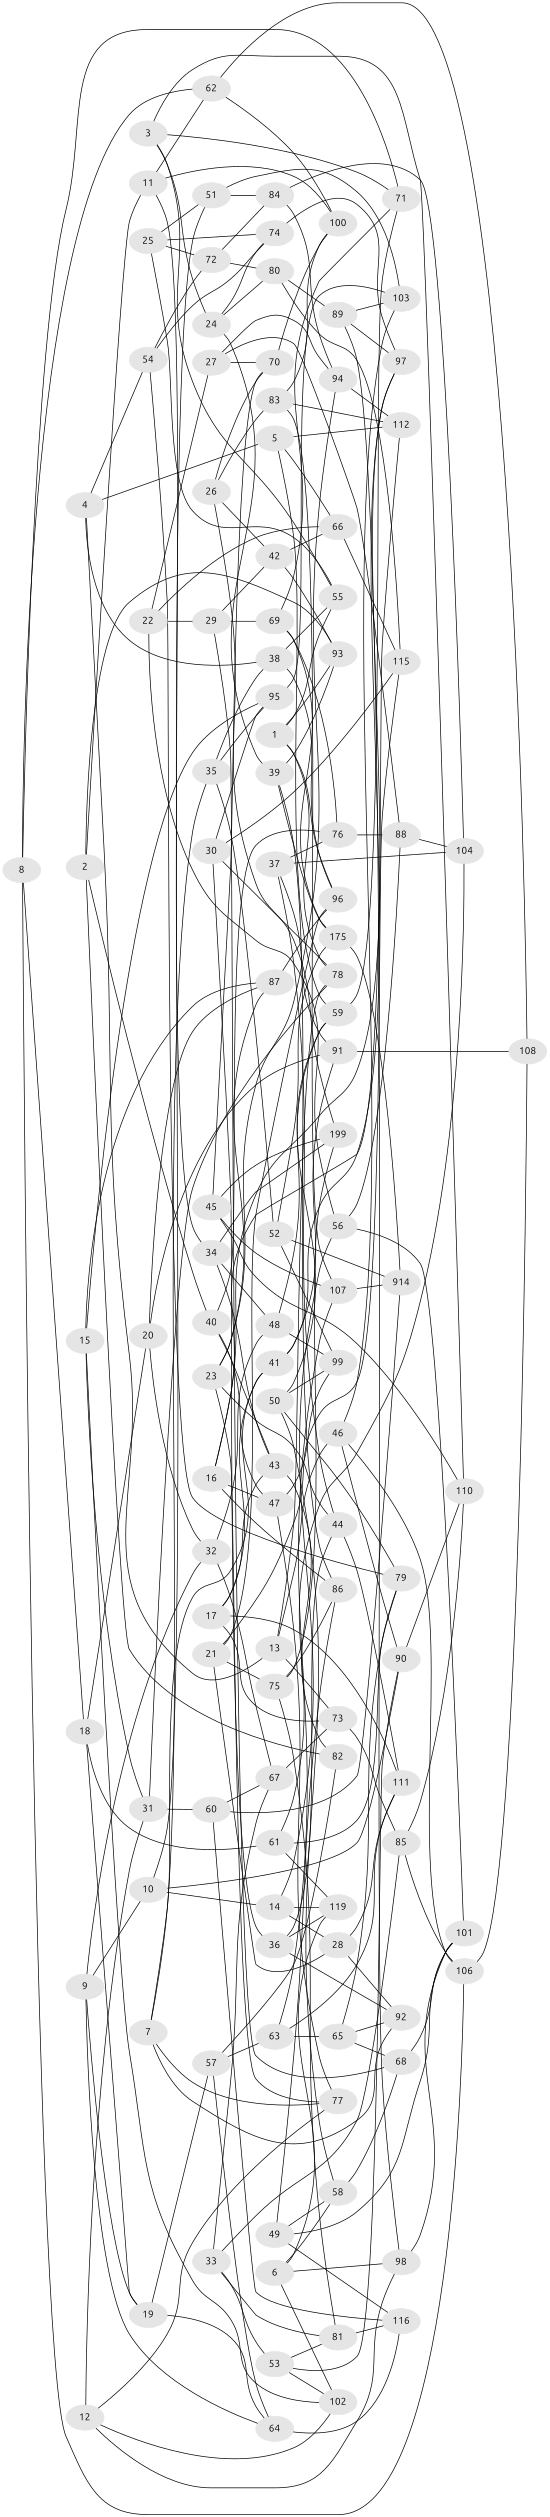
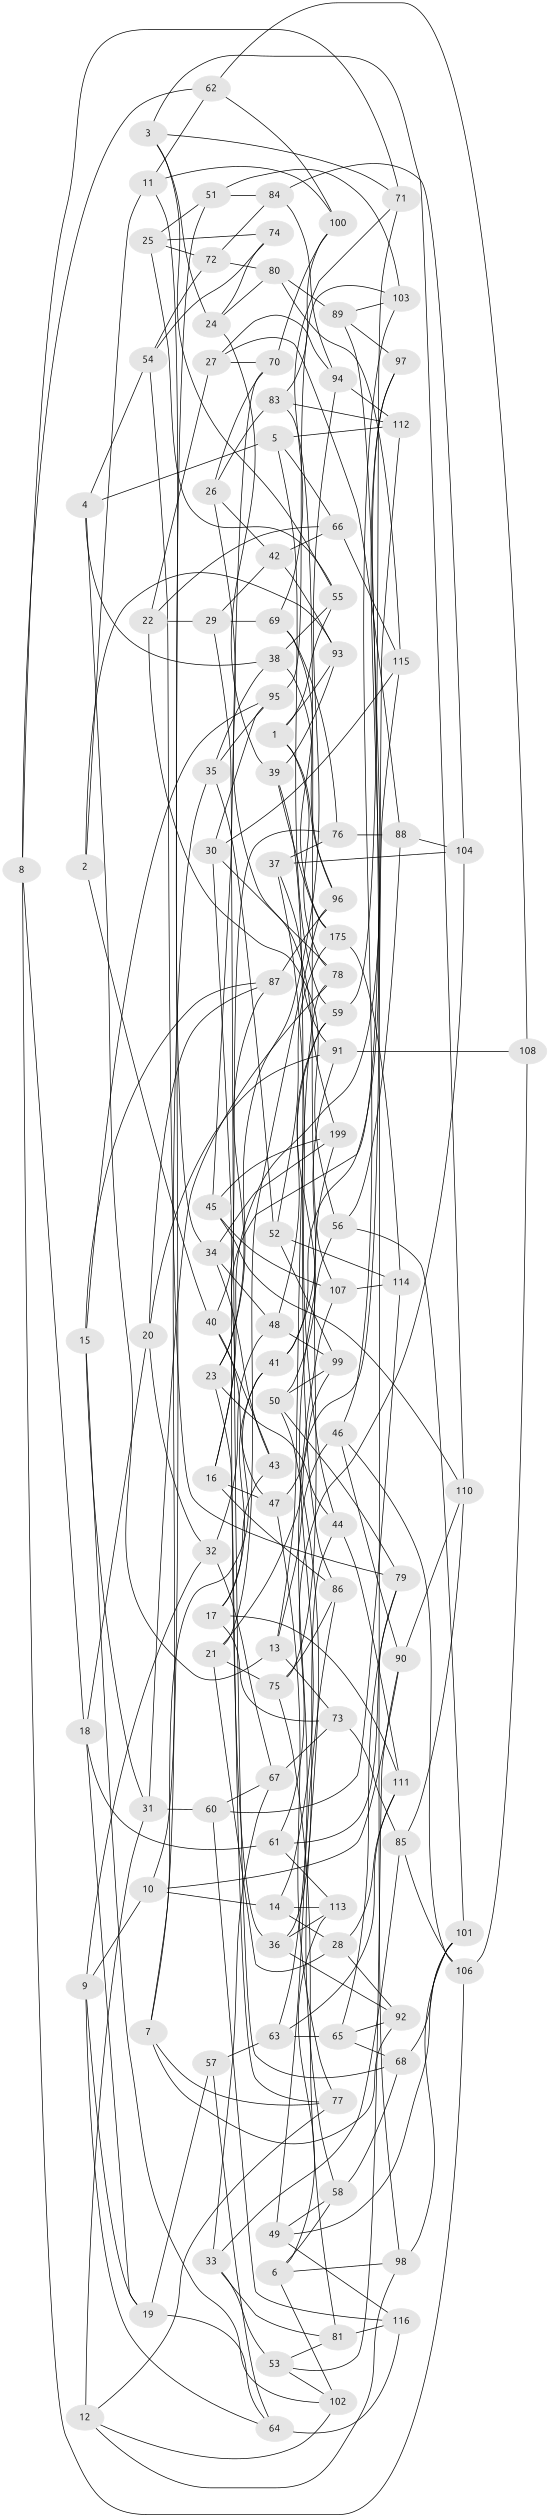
  graph {
    fontname=Ubuntu
    rankdir=LR
    node [color=gray90 fontname=Ubuntu style=filled]
    edge [fontname=Ubuntu]
    1
    55
    78
    93
    96
    2
    11
    40
-   82
    62
    34
    100
    47
    43
    76
    3
    24
    71
    110
    39
    74
    80
    4
    5
    13
    38
    54
    59
    66
    112
    46
    73
    72
    79
    115
    6
    58
    98
    102
-   113 [label=119]
+   113
    68
    101
    7
    35
    41
    77
    92
    95
    52
    97
    91
    8
    18
    106
    19
    20
    61
    108
    9
    10
    32
    64
    14
    51
    90
    57
    48
    67
    116
    28
    56
    103
    84
    n74 [label=199]
    12
    31
    60
    85
    111
    88
    15
    87
    16
    86
    99
    17
    104
    63
    21
    75
    81
    22
    27
    29
    94
    70
    42
    69
    23
    44
    n101 [label=175]
    89
    25
    26
    83
    107
    30
    36
-   114 [label=914]
+   114
    33
    53
    37
    45
    49
    50
    65
    1 -- 55
    1 -- 78
    1 -- 93
    1 -- 96
    2 -- 93
    2 -- 11
    2 -- 40
-   2 -- 82
    11 -- 62
    11 -- 34
    11 -- 100
    40 -- 47
    40 -- 43
    40 -- 76
    62 -- 100
    62 -- 108
    34 -- 43
    34 -- 48
    34 -- n74
    47 -- 77
    47 -- 99
-   43 -- 82
    76 -- 88
    3 -- 55
    3 -- 24
    3 -- 71
    3 -- 110
    24 -- 39
    24 -- 74
    24 -- 80
    39 -- 93
    39 -- 86
    39 -- n101
-   74 -- 97
    80 -- 115
    80 -- 89
    4 -- 5
    4 -- 13
    4 -- 38
    4 -- 54
    5 -- 59
    5 -- 66
    5 -- 112
    13 -- 78
    13 -- 46
    13 -- 73
    38 -- 55
    38 -- 96
    54 -- 74
    54 -- 72
    54 -- 79
    59 -- 71
    66 -- 115
    46 -- 106
    46 -- 90
    46 -- 103
    73 -- 85
    72 -- 80
    72 -- 84
    6 -- 58
    6 -- 98
    6 -- 102
    6 -- 113
    58 -- 68
    98 -- 101
    68 -- 101
    7 -- 35
    7 -- 41
    7 -- 77
    7 -- 92
    35 -- 38
    35 -- 95
    35 -- 52
    41 -- 97
    41 -- 91
    95 -- 103
    52 -- 99
    52 -- n101
    52 -- 114
    91 -- 108
    8 -- 62
    8 -- 71
    8 -- 18
    8 -- 106
    18 -- 19
    18 -- 20
    18 -- 61
    106 -- 108
    19 -- 64
    19 -- 57
    20 -- 91
    20 -- 32
    20 -- 87
    61 -- 79
    61 -- 113
    61 -- 104
    9 -- 19
    9 -- 10
    9 -- 32
    9 -- 64
    10 -- 14
    10 -- 51
    10 -- 90
    32 -- 48
    32 -- 67
    64 -- 116
    14 -- 113
    14 -- 28
    14 -- 56
    51 -- 103
    51 -- 84
    90 -- 110
-   57 -- 82
    57 -- 64
    57 -- 63
    48 -- 59
    48 -- 99
    67 -- 73
    28 -- 92
    28 -- 111
    56 -- 101
    56 -- 88
    84 -- 104
    84 -- 94
    12 -- 98
    12 -- 102
    12 -- 77
    12 -- 31
    31 -- 78
    31 -- 60
    60 -- 67
    60 -- 116
    60 -- 114
    85 -- 110
    85 -- 106
    88 -- 104
    15 -- 102
    15 -- 95
    15 -- 31
    15 -- 87
    87 -- 96
    16 -- 47
    16 -- 112
    16 -- 97
    16 -- 86
    17 -- 43
    17 -- 73
    17 -- 41
    17 -- 111
    63 -- 111
    63 -- 107
    63 -- 65
    21 -- 96
    21 -- 115
    21 -- 28
    21 -- 75
    75 -- n74
    75 -- 86
    75 -- 81
    81 -- 116
    22 -- 66
    22 -- 56
    22 -- 27
    22 -- 29
    27 -- 88
    27 -- 94
    27 -- 70
    29 -- 68
    29 -- 42
    29 -- 69
    94 -- 112
    70 -- 100
    42 -- 93
    42 -- 66
    69 -- 76
    69 -- 71
    69 -- n101
    23 -- 77
    23 -- 87
    23 -- 94
    23 -- 44
    44 -- 111
    n101 -- 114
    89 -- 98
    89 -- 97
    89 -- 103
    25 -- 55
    25 -- 74
    25 -- 72
    25 -- 51
    26 -- n74
    26 -- 70
    26 -- 42
    26 -- 83
    83 -- 100
    83 -- 112
    83 -- 107
    107 -- 114
    30 -- 78
    30 -- 115
    30 -- 95
    30 -- 36
    36 -- 113
    36 -- 92
    36 -- 44
    33 -- 67
    33 -- 85
    33 -- 81
    33 -- 53
    53 -- 102
    53 -- 90
    53 -- 81
    37 -- 76
    37 -- 91
    37 -- 104
    37 -- 44
    45 -- 110
    45 -- n74
    45 -- 70
    45 -- 107
    49 -- 58
    49 -- 101
    49 -- 116
    49 -- 86
    50 -- 59
    50 -- 79
    50 -- 58
    50 -- 99
    65 -- 79
    65 -- 68
    65 -- 92
  }
